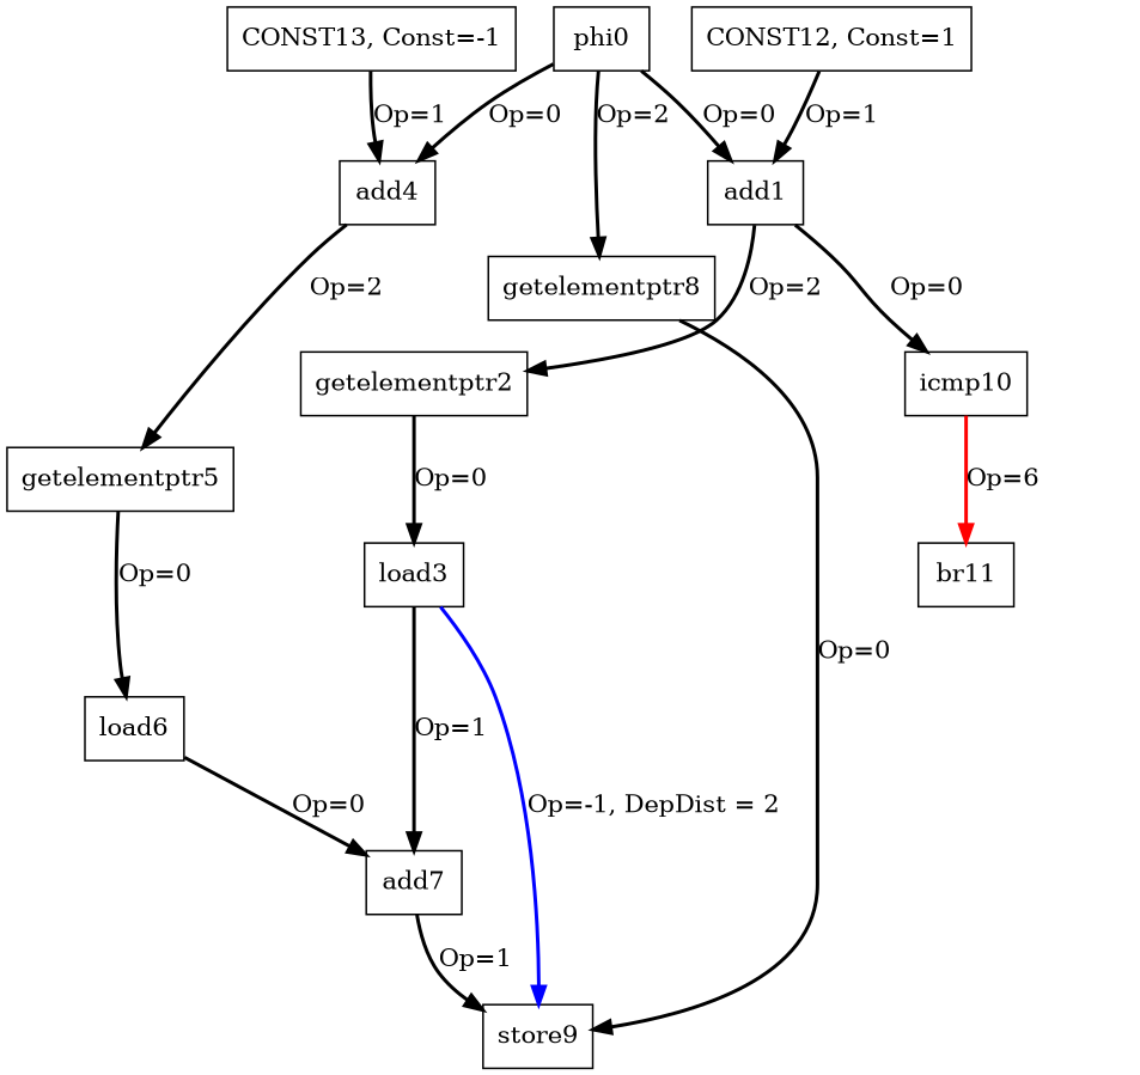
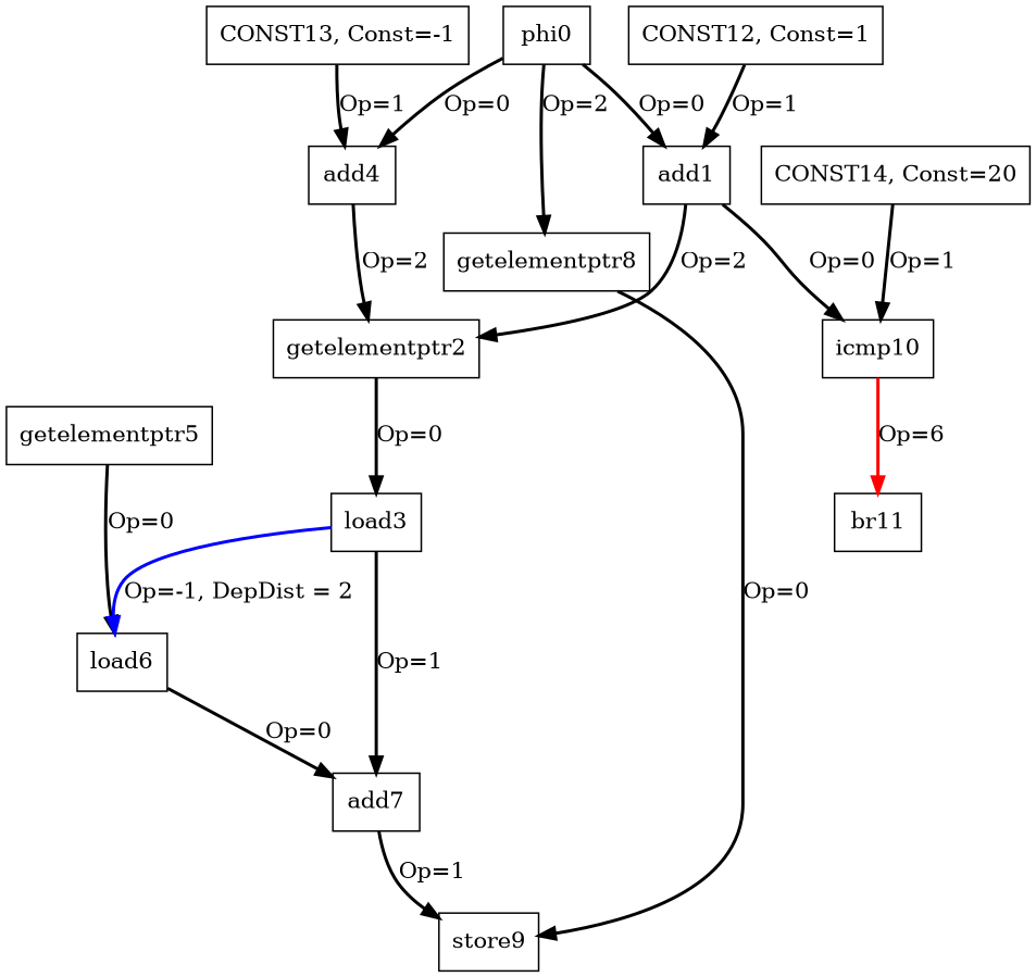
  digraph {
    node [color=black shape=box]
    edge [color=black style=bold]
    n1 [label=phi0]
    n2 [label=add1]
    n3 [label=add4]
    n4 [label=getelementptr8]
    n5 [label=getelementptr2]
    n6 [label=icmp10]
    n7 [label=getelementptr5]
    n8 [label=store9]
    n9 [label=load3]
    n10 [label=br11]
    n11 [label=load6]
    n12 [label=add7]
    n13 [label="CONST12, Const=1"]
    n14 [label="CONST13, Const=-1"]
+   n15 [label="CONST14, Const=20"]
    n1 -> n2 [label="Op=0"]
    n1 -> n3 [label="Op=0"]
    n1 -> n4 [label="Op=2"]
    n2 -> n5 [label="Op=2"]
    n2 -> n6 [label="Op=0"]
-   n3 -> n7 [label="Op=2"]
+   n3 -> n5 [label="Op=2"]
    n4 -> n8 [label="Op=0"]
    n5 -> n9 [label="Op=0"]
    n6 -> n10 [color=red label="Op=6"]
    n7 -> n11 [label="Op=0"]
-   n9 -> n8 [color=blue label="Op=-1, DepDist = 2"]
+   n9 -> n11 [color=blue label="Op=-1, DepDist = 2"]
    n9 -> n12 [label="Op=1"]
    n11 -> n12 [label="Op=0"]
    n12 -> n8 [label="Op=1"]
    n13 -> n2 [label="Op=1"]
    n14 -> n3 [label="Op=1"]
+   n15 -> n6 [label="Op=1"]
  }
